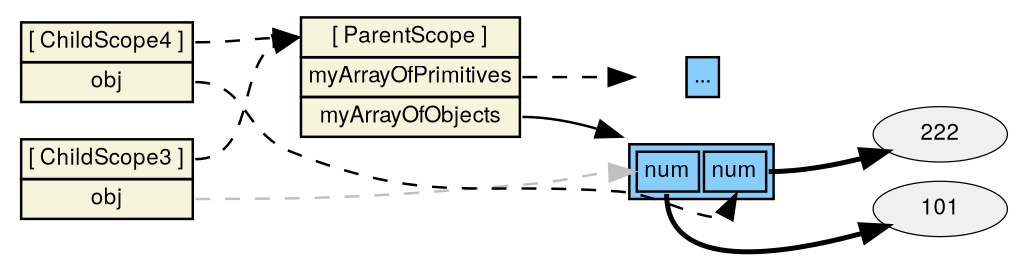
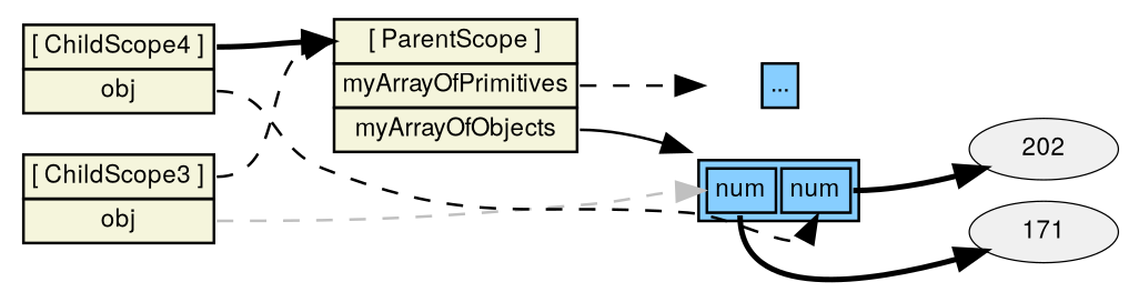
  digraph {
    nodesep=0.1
    rankdir=LR
    node [fontname="Helvetica,Sans" fontsize=9 margin="0.05, 0.04" penwidth=0.5 shape=plaintext]
    edge [style=dashed tailport=proto]
    n1 [height=0.2 label=<<table bgcolor="beige" border="0" cellborder="1" cellpadding="2" cellspacing="0">   <tr><td port="proto">[ ParentScope ]</td></tr>   <tr><td port="myArrayOfPrimitives">myArrayOfPrimitives</td></tr>   <tr><td port="myArrayOfObjects">myArrayOfObjects</td></tr>   </table>>]
    n2 [height=0.2 label=<<table bgcolor="skyblue1" border="0" cellborder="1" cellpadding="2" cellspacing="0">   <tr><td>...</td></tr></table>>]
    n3 [height=0.2 label=<<table bgcolor="skyblue1" border="1" cellborder="1" cellpadding="2" cellspacing="2">   <tr><td port="num1">num</td><td port="num2">num</td></tr></table>>]
-   n4 [fillcolor=gray94 height=0.2 label=101 shape=ellipse style=filled]
-   n5 [fillcolor=gray94 height=0.2 label=222 shape=ellipse style=filled]
+   n4 [fillcolor=gray94 height=0.2 label=171 shape=ellipse style=filled]
+   n5 [fillcolor=gray94 height=0.2 label=202 shape=ellipse style=filled]
    n6 [height=0.2 label=<<table bgcolor="beige" border="0" cellborder="1" cellpadding="2" cellspacing="0">   <tr><td port="proto">[ ChildScope3 ]</td></tr>   <tr><td port="obj">obj</td></tr>   </table>>]
    n7 [height=0.2 label=<<table bgcolor="beige" border="0" cellborder="1" cellpadding="2" cellspacing="0">   <tr><td port="proto">[ ChildScope4 ]</td></tr>   <tr><td port="obj">obj</td></tr>   </table>>]
    n1 -> n2 [tailport=myArrayOfPrimitives]
    n1 -> n3 [style=solid tailport=myArrayOfObjects]
    n3 -> n4 [style=bold tailport=num1]
    n3 -> n5 [style=bold tailport=num2]
    n6 -> n1 [headport=proto]
    n6 -> n3 [color=gray headport=num1 tailport=obj]
-   n7 -> n1 [headport=proto]
+   n7 -> n1 [headport=proto style=bold]
    n7 -> n3 [headport=num2 tailport=obj]
  }
